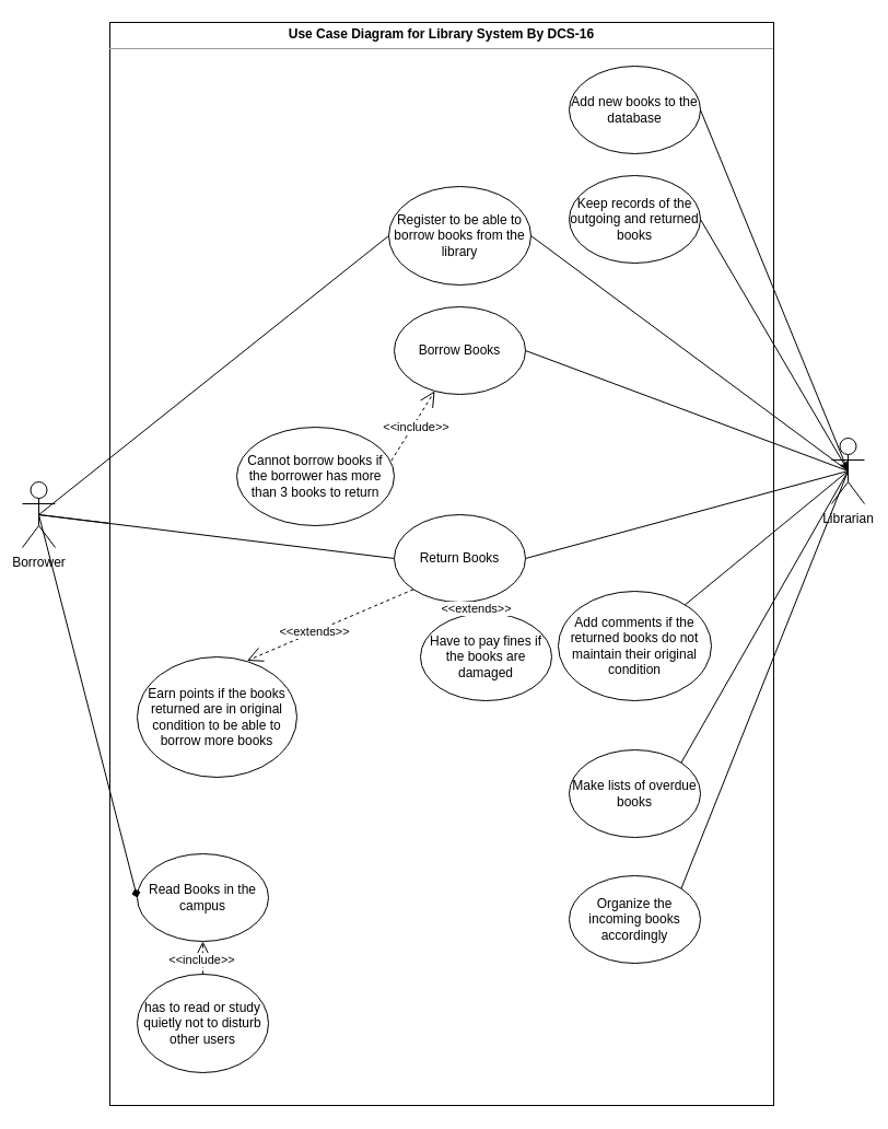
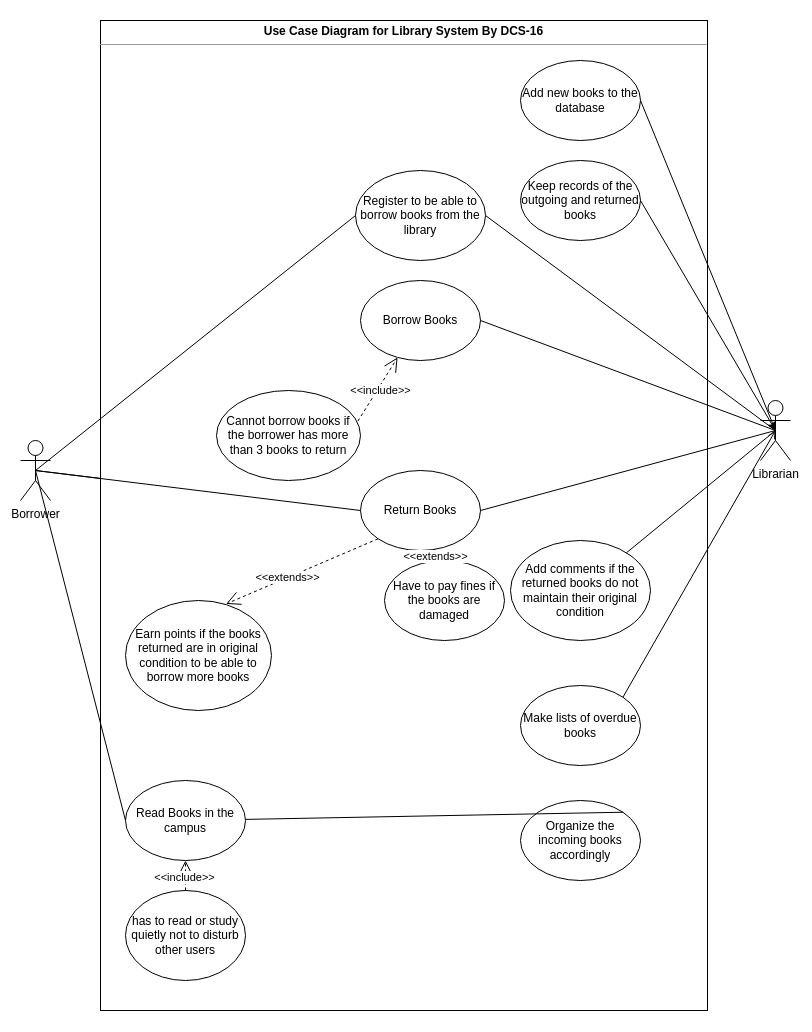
  <mxCell id="0" />
  <mxCell id="1" parent="0" />
  <mxCell id="2" value="&lt;p style=&quot;margin: 0px ; margin-top: 4px ; text-align: center&quot;&gt;&lt;b&gt;Use Case Diagram for Library System By DCS-16&lt;/b&gt;&lt;/p&gt;&lt;hr size=&quot;1&quot;&gt;&lt;div style=&quot;height: 2px&quot;&gt;&lt;/div&gt;" style="verticalAlign=top;align=left;overflow=fill;fontSize=12;fontFamily=Helvetica;html=1;" parent="1" vertex="1"><mxGeometry x="100" y="20" width="607" height="990" as="geometry" /></mxCell>
  <mxCell id="3" value="Borrower" style="shape=umlActor;verticalLabelPosition=bottom;verticalAlign=top;html=1;" parent="1" vertex="1"><mxGeometry x="20" y="440" width="30" height="60" as="geometry" /></mxCell>
  <mxCell id="4" value="Librarian" style="shape=umlActor;verticalLabelPosition=bottom;verticalAlign=top;html=1;" parent="1" vertex="1"><mxGeometry x="760" y="400" width="30" height="60" as="geometry" /></mxCell>
  <mxCell id="5" value="Borrow Books" style="ellipse;whiteSpace=wrap;html=1;" parent="1" vertex="1"><mxGeometry x="360" y="280" width="120" height="80" as="geometry" /></mxCell>
  <mxCell id="6" value="" style="endArrow=none;html=1;rounded=0;strokeColor=default;exitX=0.5;exitY=0.5;exitDx=0;exitDy=0;exitPerimeter=0;" parent="1" source="3" target="2" edge="1"><mxGeometry width="50" height="50" relative="1" as="geometry"><mxPoint x="70" y="300" as="sourcePoint" /><mxPoint x="-110" y="250" as="targetPoint" /></mxGeometry></mxCell>
  <mxCell id="7" value="Return Books" style="ellipse;whiteSpace=wrap;html=1;" parent="1" vertex="1"><mxGeometry x="360" y="470" width="120" height="80" as="geometry" /></mxCell>
  <mxCell id="8" value="" style="endArrow=none;html=1;rounded=0;strokeColor=default;exitX=0.5;exitY=0.5;exitDx=0;exitDy=0;exitPerimeter=0;entryX=0;entryY=0.5;entryDx=0;entryDy=0;" parent="1" source="3" target="7" edge="1"><mxGeometry width="50" height="50" relative="1" as="geometry"><mxPoint x="65" y="310" as="sourcePoint" /><mxPoint x="190" y="120" as="targetPoint" /></mxGeometry></mxCell>
  <mxCell id="9" value="Read Books in the campus" style="ellipse;whiteSpace=wrap;html=1;" parent="1" vertex="1"><mxGeometry x="125" y="780" width="120" height="80" as="geometry" /></mxCell>
- <mxCell id="10" value="" style="endArrow=diamond;html=1;rounded=0;strokeColor=default;exitX=0.5;exitY=0.5;exitDx=0;exitDy=0;exitPerimeter=0;entryX=0;entryY=0.5;entryDx=0;entryDy=0;" parent="1" source="3" target="9" edge="1"><mxGeometry width="50" height="50" relative="1" as="geometry"><mxPoint x="65" y="310" as="sourcePoint" /><mxPoint x="190" y="220" as="targetPoint" /></mxGeometry></mxCell>
+ <mxCell id="10" value="" style="endArrow=none;html=1;rounded=0;strokeColor=default;exitX=0.5;exitY=0.5;exitDx=0;exitDy=0;exitPerimeter=0;entryX=0;entryY=0.5;entryDx=0;entryDy=0;" parent="1" source="3" target="9" edge="1"><mxGeometry width="50" height="50" relative="1" as="geometry"><mxPoint x="65" y="310" as="sourcePoint" /><mxPoint x="190" y="220" as="targetPoint" /></mxGeometry></mxCell>
  <mxCell id="11" value="Add new books to the database" style="ellipse;whiteSpace=wrap;html=1;" parent="1" vertex="1"><mxGeometry x="520" y="60" width="120" height="80" as="geometry" /></mxCell>
  <mxCell id="12" value="Keep records of the outgoing and returned books" style="ellipse;whiteSpace=wrap;html=1;" parent="1" vertex="1"><mxGeometry x="520" y="160" width="120" height="80" as="geometry" /></mxCell>
  <mxCell id="13" value="Add comments if the returned books do not maintain their original condition" style="ellipse;whiteSpace=wrap;html=1;" parent="1" vertex="1"><mxGeometry x="510" y="540" width="140" height="100" as="geometry" /></mxCell>
  <mxCell id="14" value="Make lists of overdue books" style="ellipse;whiteSpace=wrap;html=1;" parent="1" vertex="1"><mxGeometry x="520" y="685" width="120" height="80" as="geometry" /></mxCell>
  <mxCell id="15" value="Register to be able to borrow books from the library" style="ellipse;whiteSpace=wrap;html=1;" parent="1" vertex="1"><mxGeometry x="355" y="170" width="130" height="90" as="geometry" /></mxCell>
  <mxCell id="16" value="Cannot borrow books if the borrower has more than 3 books to return" style="ellipse;whiteSpace=wrap;html=1;" parent="1" vertex="1"><mxGeometry x="216" y="390" width="144" height="90" as="geometry" /></mxCell>
  <mxCell id="17" value="&amp;lt;&amp;lt;include&amp;gt;&amp;gt;" style="endArrow=open;endSize=12;html=1;rounded=0;strokeColor=default;exitX=0.982;exitY=0.34;exitDx=0;exitDy=0;dashed=1;exitPerimeter=0;" parent="1" source="16" target="5" edge="1"><mxGeometry x="0.011" y="-3" width="160" relative="1" as="geometry"><mxPoint x="300" y="390" as="sourcePoint" /><mxPoint x="460" y="390" as="targetPoint" /><mxPoint as="offset" /></mxGeometry></mxCell>
  <mxCell id="18" value="" style="endArrow=none;html=1;rounded=0;strokeColor=default;entryX=0;entryY=0.5;entryDx=0;entryDy=0;exitX=0.5;exitY=0.5;exitDx=0;exitDy=0;exitPerimeter=0;" parent="1" source="3" target="15" edge="1"><mxGeometry width="50" height="50" relative="1" as="geometry"><mxPoint x="55" y="300" as="sourcePoint" /><mxPoint x="140" y="220" as="targetPoint" /></mxGeometry></mxCell>
  <mxCell id="19" value="has to read or study quietly not to disturb other users" style="ellipse;whiteSpace=wrap;html=1;" parent="1" vertex="1"><mxGeometry x="125" y="890" width="120" height="90" as="geometry" /></mxCell>
  <mxCell id="20" value="&amp;lt;&amp;lt;include&amp;gt;&amp;gt;" style="endArrow=open;endSize=12;html=1;rounded=0;strokeColor=default;exitX=0.5;exitY=0;exitDx=0;exitDy=0;dashed=1;entryX=0.5;entryY=1;entryDx=0;entryDy=0;" parent="1" source="19" target="9" edge="1"><mxGeometry x="-0.103" y="1" width="160" relative="1" as="geometry"><mxPoint x="299.998" y="683.63" as="sourcePoint" /><mxPoint x="265.309" y="636.37" as="targetPoint" /><mxPoint as="offset" /></mxGeometry></mxCell>
  <mxCell id="21" value="Earn points if the books returned are in original condition to be able to borrow more books" style="ellipse;whiteSpace=wrap;html=1;" parent="1" vertex="1"><mxGeometry x="125" y="600" width="146" height="110" as="geometry" /></mxCell>
  <mxCell id="22" value="&amp;lt;&amp;lt;extends&amp;gt;&amp;gt;" style="endArrow=open;endSize=12;dashed=1;html=1;rounded=0;strokeColor=default;exitX=0;exitY=1;exitDx=0;exitDy=0;entryX=0.689;entryY=0.031;entryDx=0;entryDy=0;entryPerimeter=0;" parent="1" source="7" target="21" edge="1"><mxGeometry x="0.2" width="160" relative="1" as="geometry"><mxPoint x="380" y="560" as="sourcePoint" /><mxPoint x="540" y="560" as="targetPoint" /><mxPoint as="offset" /></mxGeometry></mxCell>
  <mxCell id="23" value="Have to pay fines if the books are damaged" style="ellipse;whiteSpace=wrap;html=1;" parent="1" vertex="1"><mxGeometry x="384" y="560" width="120" height="80" as="geometry" /></mxCell>
  <mxCell id="24" value="&amp;lt;&amp;lt;extends&amp;gt;&amp;gt;" style="endArrow=open;endSize=12;dashed=1;html=1;rounded=0;strokeColor=default;exitX=0.5;exitY=1;exitDx=0;exitDy=0;entryX=0.5;entryY=0;entryDx=0;entryDy=0;" parent="1" source="7" target="23" edge="1"><mxGeometry x="0.2" width="160" relative="1" as="geometry"><mxPoint x="371.574" y="553.284" as="sourcePoint" /><mxPoint x="195" y="600" as="targetPoint" /><mxPoint as="offset" /></mxGeometry></mxCell>
  <mxCell id="25" value="" style="endArrow=none;html=1;rounded=0;strokeColor=default;entryX=0.5;entryY=0.5;entryDx=0;entryDy=0;entryPerimeter=0;exitX=1;exitY=0.5;exitDx=0;exitDy=0;" parent="1" source="15" target="4" edge="1"><mxGeometry width="50" height="50" relative="1" as="geometry"><mxPoint x="555" y="340" as="sourcePoint" /><mxPoint x="605" y="290" as="targetPoint" /></mxGeometry></mxCell>
  <mxCell id="26" value="" style="endArrow=none;html=1;rounded=0;strokeColor=default;entryX=0.5;entryY=0.5;entryDx=0;entryDy=0;entryPerimeter=0;exitX=1;exitY=0.5;exitDx=0;exitDy=0;" parent="1" source="5" target="4" edge="1"><mxGeometry width="50" height="50" relative="1" as="geometry"><mxPoint x="261" y="155" as="sourcePoint" /><mxPoint x="775" y="320" as="targetPoint" /></mxGeometry></mxCell>
  <mxCell id="27" value="" style="endArrow=none;html=1;rounded=0;strokeColor=default;entryX=0.5;entryY=0.5;entryDx=0;entryDy=0;entryPerimeter=0;exitX=1;exitY=0.5;exitDx=0;exitDy=0;" parent="1" source="7" target="4" edge="1"><mxGeometry width="50" height="50" relative="1" as="geometry"><mxPoint x="474" y="330" as="sourcePoint" /><mxPoint x="775" y="320" as="targetPoint" /></mxGeometry></mxCell>
  <mxCell id="28" value="" style="endArrow=none;html=1;rounded=0;strokeColor=default;entryX=0.5;entryY=0.5;entryDx=0;entryDy=0;entryPerimeter=0;" parent="1" source="13" target="4" edge="1"><mxGeometry width="50" height="50" relative="1" as="geometry"><mxPoint x="484" y="340" as="sourcePoint" /><mxPoint x="785" y="330" as="targetPoint" /></mxGeometry></mxCell>
- <mxCell id="29" value="" style="endArrow=none;html=1;rounded=0;strokeColor=default;entryX=0.5;entryY=0.5;entryDx=0;entryDy=0;entryPerimeter=0;exitX=1;exitY=0;exitDx=0;exitDy=0;" parent="1" source="14" target="4" edge="1"><mxGeometry width="50" height="50" relative="1" as="geometry"><mxPoint x="494" y="350" as="sourcePoint" /><mxPoint x="795" y="340" as="targetPoint" /></mxGeometry></mxCell>
+ <mxCell id="29" value="" style="endArrow=open;html=1;rounded=0;strokeColor=default;entryX=0.5;entryY=0.5;entryDx=0;entryDy=0;entryPerimeter=0;exitX=1;exitY=0;exitDx=0;exitDy=0;" parent="1" source="14" target="4" edge="1"><mxGeometry width="50" height="50" relative="1" as="geometry"><mxPoint x="494" y="350" as="sourcePoint" /><mxPoint x="795" y="340" as="targetPoint" /></mxGeometry></mxCell>
  <mxCell id="30" value="" style="endArrow=classic;html=1;rounded=0;strokeColor=default;entryX=0.5;entryY=0.5;entryDx=0;entryDy=0;entryPerimeter=0;exitX=1;exitY=0.5;exitDx=0;exitDy=0;" parent="1" source="12" target="4" edge="1"><mxGeometry width="50" height="50" relative="1" as="geometry"><mxPoint x="504" y="360" as="sourcePoint" /><mxPoint x="805" y="350" as="targetPoint" /></mxGeometry></mxCell>
  <mxCell id="31" value="" style="endArrow=none;html=1;rounded=0;strokeColor=default;entryX=0.5;entryY=0.5;entryDx=0;entryDy=0;entryPerimeter=0;exitX=1;exitY=0.5;exitDx=0;exitDy=0;" parent="1" source="11" target="4" edge="1"><mxGeometry width="50" height="50" relative="1" as="geometry"><mxPoint x="514" y="370" as="sourcePoint" /><mxPoint x="815" y="360" as="targetPoint" /></mxGeometry></mxCell>
  <mxCell id="32" value="Organize the incoming books accordingly" style="ellipse;whiteSpace=wrap;html=1;" parent="1" vertex="1"><mxGeometry x="520" y="800" width="120" height="80" as="geometry" /></mxCell>
- <mxCell id="33" value="" style="endArrow=none;html=1;rounded=0;strokeColor=default;entryX=0.5;entryY=0.5;entryDx=0;entryDy=0;entryPerimeter=0;exitX=1;exitY=0;exitDx=0;exitDy=0;" parent="1" source="32" target="4" edge="1"><mxGeometry width="50" height="50" relative="1" as="geometry"><mxPoint x="380" y="720" as="sourcePoint" /><mxPoint x="430" y="670" as="targetPoint" /></mxGeometry></mxCell>
+ <mxCell id="33" value="" style="endArrow=none;html=1;rounded=0;strokeColor=default;exitX=1;exitY=0;exitDx=0;exitDy=0;" parent="1" source="32" target="9" edge="1"><mxGeometry width="50" height="50" relative="1" as="geometry"><mxPoint x="380" y="720" as="sourcePoint" /><mxPoint x="430" y="670" as="targetPoint" /></mxGeometry></mxCell>
